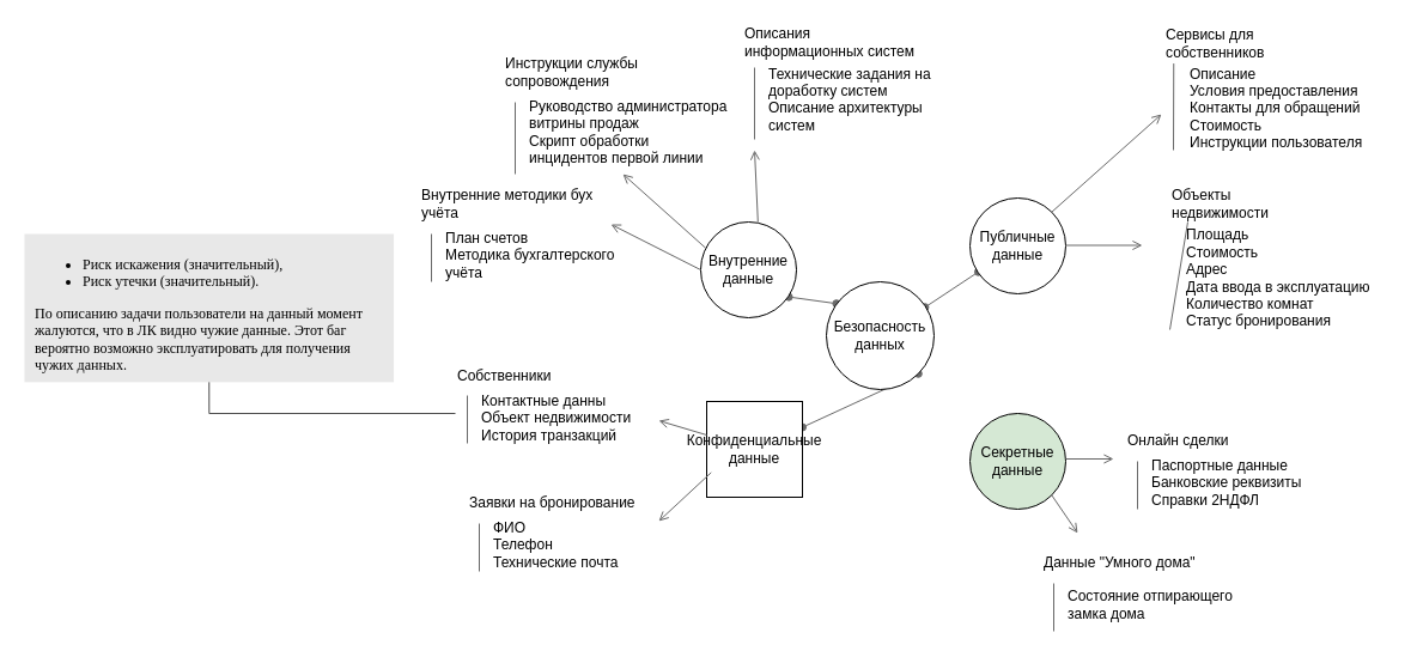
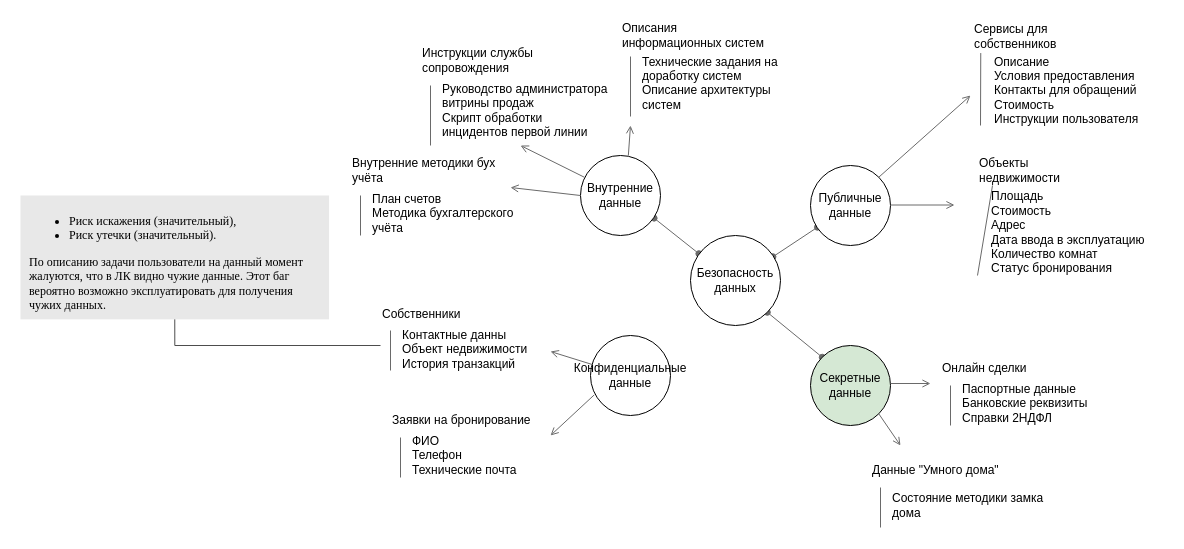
  <mxCell id="0" />
  <mxCell id="1" parent="0" />
  <mxCell id="2" value="" style="endArrow=oval;html=1;rounded=0;endFill=1;strokeColor=#6A6A6A;startArrow=oval;startFill=1;exitX=0.093;exitY=0.202;exitDx=0;exitDy=0;entryX=0.92;entryY=0.783;entryDx=0;entryDy=0;exitPerimeter=0;entryPerimeter=0;" parent="1" source="5" target="6" edge="1"><mxGeometry width="50" height="50" relative="1" as="geometry"><mxPoint x="700" y="275" as="sourcePoint" /><mxPoint x="764" y="275" as="targetPoint" /></mxGeometry></mxCell>
- <mxCell id="3" value="" style="endArrow=oval;html=1;rounded=0;endFill=1;strokeColor=#6A6A6A;startArrow=oval;startFill=1;exitX=1;exitY=1;exitDx=0;exitDy=0;" parent="1" source="5" target="9" edge="1"><mxGeometry width="50" height="50" relative="1" as="geometry"><mxPoint x="713" y="322" as="sourcePoint" /><mxPoint x="668" y="357" as="targetPoint" /></mxGeometry></mxCell>
+ <mxCell id="3" value="" style="endArrow=oval;html=1;rounded=0;endFill=1;strokeColor=#6A6A6A;startArrow=oval;startFill=1;exitX=1;exitY=1;exitDx=0;exitDy=0;entryX=0;entryY=0;entryDx=0;entryDy=0;" parent="1" source="5" target="8" edge="1"><mxGeometry width="50" height="50" relative="1" as="geometry"><mxPoint x="713" y="322" as="sourcePoint" /><mxPoint x="668" y="357" as="targetPoint" /></mxGeometry></mxCell>
  <mxCell id="4" value="" style="endArrow=oval;html=1;rounded=0;endFill=1;strokeColor=#6A6A6A;startArrow=oval;startFill=1;exitX=0.916;exitY=0.236;exitDx=0;exitDy=0;entryX=0.087;entryY=0.772;entryDx=0;entryDy=0;exitPerimeter=0;entryPerimeter=0;" parent="1" source="5" target="7" edge="1"><mxGeometry width="50" height="50" relative="1" as="geometry"><mxPoint x="777" y="322" as="sourcePoint" /><mxPoint x="830" y="365" as="targetPoint" /></mxGeometry></mxCell>
  <mxCell id="5" value="Безопасность&lt;div&gt;данных&lt;/div&gt;" style="ellipse;whiteSpace=wrap;html=1;aspect=fixed;" parent="1" vertex="1"><mxGeometry x="690" y="235" width="90" height="90" as="geometry" /></mxCell>
- <mxCell id="6" value="Внутренние&lt;div&gt;данные&lt;/div&gt;" style="ellipse;whiteSpace=wrap;html=1;aspect=fixed;" parent="1" vertex="1"><mxGeometry x="585" y="185" width="80" height="80" as="geometry" /></mxCell>
+ <mxCell id="6" value="Внутренние&lt;div&gt;данные&lt;/div&gt;" style="ellipse;whiteSpace=wrap;html=1;aspect=fixed;" parent="1" vertex="1"><mxGeometry x="580" y="155" width="80" height="80" as="geometry" /></mxCell>
  <mxCell id="7" value="Публичные&lt;div&gt;данные&lt;/div&gt;" style="ellipse;whiteSpace=wrap;html=1;aspect=fixed;" parent="1" vertex="1"><mxGeometry x="810" y="165" width="80" height="80" as="geometry" /></mxCell>
  <mxCell id="8" value="Секретные&lt;div&gt;данные&lt;/div&gt;" style="ellipse;whiteSpace=wrap;html=1;aspect=fixed;align=center;fillColor=#d5e8d4;" parent="1" vertex="1"><mxGeometry x="810" y="345" width="80" height="80" as="geometry" /></mxCell>
- <mxCell id="9" value="Конфиденциальные&lt;div&gt;данные&lt;/div&gt;" style="whiteSpace=wrap;html=1;aspect=fixed;align=center;rounded=0;" parent="1" vertex="1"><mxGeometry x="590" y="335" width="80" height="80" as="geometry" /></mxCell>
+ <mxCell id="9" value="Конфиденциальные&lt;div&gt;данные&lt;/div&gt;" style="ellipse;whiteSpace=wrap;html=1;aspect=fixed;align=center;" parent="1" vertex="1"><mxGeometry x="590" y="335" width="80" height="80" as="geometry" /></mxCell>
  <mxCell id="10" value="Объекты недвижимости" style="text;html=1;align=left;verticalAlign=middle;whiteSpace=wrap;rounded=0;" parent="1" vertex="1"><mxGeometry x="977" y="155" width="60" height="30" as="geometry" /></mxCell>
  <mxCell id="11" value="" style="endArrow=open;html=1;rounded=0;endFill=0;strokeColor=#6A6A6A;" parent="1" edge="1"><mxGeometry width="50" height="50" relative="1" as="geometry"><mxPoint x="890" y="204.5" as="sourcePoint" /><mxPoint x="954" y="204.5" as="targetPoint" /></mxGeometry></mxCell>
  <mxCell id="12" value="Площадь&lt;div&gt;Стоимость&lt;/div&gt;&lt;div&gt;Адрес&lt;/div&gt;&lt;div&gt;Дата ввода в эксплуатацию&lt;/div&gt;&lt;div&gt;Количество комнат&lt;/div&gt;&lt;div&gt;Статус бронирования&lt;/div&gt;" style="text;html=1;align=left;verticalAlign=middle;whiteSpace=wrap;rounded=0;" parent="1" vertex="1"><mxGeometry x="989" y="217" width="170" height="30" as="geometry" /></mxCell>
  <mxCell id="13" value="" style="endArrow=none;html=1;rounded=0;endFill=0;strokeColor=#6A6A6A;exitX=0.25;exitY=1;exitDx=0;exitDy=0;" parent="1" source="10" edge="1"><mxGeometry width="50" height="50" relative="1" as="geometry"><mxPoint x="980" y="194.5" as="sourcePoint" /><mxPoint x="977" y="275" as="targetPoint" /></mxGeometry></mxCell>
  <mxCell id="14" value="Сервисы для собственников" style="text;html=1;align=left;verticalAlign=middle;whiteSpace=wrap;rounded=0;" parent="1" vertex="1"><mxGeometry x="972" y="21" width="110" height="30" as="geometry" /></mxCell>
  <mxCell id="15" value="Описание&lt;div&gt;Условия предоставления&lt;/div&gt;&lt;div&gt;Контакты для обращений&lt;/div&gt;&lt;div&gt;Стоимость&lt;/div&gt;&lt;div&gt;Инструкции пользователя&lt;/div&gt;" style="text;html=1;align=left;verticalAlign=middle;whiteSpace=wrap;rounded=0;" parent="1" vertex="1"><mxGeometry x="992" y="75" width="170" height="30" as="geometry" /></mxCell>
  <mxCell id="16" value="" style="endArrow=open;html=1;rounded=0;endFill=0;strokeColor=#6A6A6A;exitX=1;exitY=0;exitDx=0;exitDy=0;" parent="1" source="7" edge="1"><mxGeometry width="50" height="50" relative="1" as="geometry"><mxPoint x="900" y="214.5" as="sourcePoint" /><mxPoint x="970" y="95" as="targetPoint" /></mxGeometry></mxCell>
  <mxCell id="17" value="" style="endArrow=none;html=1;rounded=0;endFill=0;strokeColor=#6A6A6A;exitX=0.075;exitY=1.052;exitDx=0;exitDy=0;exitPerimeter=0;" parent="1" source="14" edge="1"><mxGeometry width="50" height="50" relative="1" as="geometry"><mxPoint x="982" y="56" as="sourcePoint" /><mxPoint x="980" y="125" as="targetPoint" /></mxGeometry></mxCell>
  <mxCell id="18" value="Инструкции службы сопровождения" style="text;html=1;align=left;verticalAlign=middle;whiteSpace=wrap;rounded=0;" parent="1" vertex="1"><mxGeometry x="420" y="45" width="150" height="30" as="geometry" /></mxCell>
  <mxCell id="19" value="Руководство администратора витрины продаж&lt;div&gt;Скрипт обработки инцидентов первой линии&lt;/div&gt;" style="text;html=1;align=left;verticalAlign=middle;whiteSpace=wrap;rounded=0;" parent="1" vertex="1"><mxGeometry x="440" y="95" width="170" height="30" as="geometry" /></mxCell>
  <mxCell id="20" value="" style="endArrow=none;html=1;rounded=0;endFill=0;strokeColor=#6A6A6A;" parent="1" edge="1"><mxGeometry width="50" height="50" relative="1" as="geometry"><mxPoint x="430" y="85" as="sourcePoint" /><mxPoint x="430" y="145" as="targetPoint" /></mxGeometry></mxCell>
  <mxCell id="21" value="" style="endArrow=open;html=1;rounded=0;endFill=0;strokeColor=#6A6A6A;exitX=0.055;exitY=0.275;exitDx=0;exitDy=0;exitPerimeter=0;" parent="1" source="6" edge="1"><mxGeometry width="50" height="50" relative="1" as="geometry"><mxPoint x="580" y="175" as="sourcePoint" /><mxPoint x="520" y="145" as="targetPoint" /></mxGeometry></mxCell>
  <mxCell id="22" value="Внутренние методики бух учёта" style="text;html=1;align=left;verticalAlign=middle;whiteSpace=wrap;rounded=0;" parent="1" vertex="1"><mxGeometry x="350" y="155" width="150" height="30" as="geometry" /></mxCell>
  <mxCell id="23" value="План счетов&lt;div&gt;Методика бухгалтерского учёта&lt;/div&gt;" style="text;html=1;align=left;verticalAlign=middle;whiteSpace=wrap;rounded=0;" parent="1" vertex="1"><mxGeometry x="370" y="198" width="170" height="30" as="geometry" /></mxCell>
  <mxCell id="24" value="" style="endArrow=none;html=1;rounded=0;endFill=0;strokeColor=#6A6A6A;" parent="1" edge="1"><mxGeometry width="50" height="50" relative="1" as="geometry"><mxPoint x="360" y="195" as="sourcePoint" /><mxPoint x="360" y="235" as="targetPoint" /></mxGeometry></mxCell>
  <mxCell id="25" value="" style="endArrow=open;html=1;rounded=0;endFill=0;strokeColor=#6A6A6A;exitX=0;exitY=0.5;exitDx=0;exitDy=0;" parent="1" source="6" edge="1"><mxGeometry width="50" height="50" relative="1" as="geometry"><mxPoint x="594" y="187" as="sourcePoint" /><mxPoint x="510" y="187" as="targetPoint" /></mxGeometry></mxCell>
  <mxCell id="26" value="Описания информационных систем" style="text;html=1;align=left;verticalAlign=middle;whiteSpace=wrap;rounded=0;" parent="1" vertex="1"><mxGeometry x="620" y="20" width="150" height="30" as="geometry" /></mxCell>
  <mxCell id="27" value="Технические задания на доработку систем&lt;div&gt;Описание архитектуры систем&lt;/div&gt;&lt;div&gt;&lt;br&gt;&lt;/div&gt;" style="text;html=1;align=left;verticalAlign=middle;whiteSpace=wrap;rounded=0;" parent="1" vertex="1"><mxGeometry x="640" y="75" width="170" height="30" as="geometry" /></mxCell>
  <mxCell id="28" value="" style="endArrow=none;html=1;rounded=0;endFill=0;strokeColor=#6A6A6A;" parent="1" edge="1"><mxGeometry width="50" height="50" relative="1" as="geometry"><mxPoint x="630" y="56" as="sourcePoint" /><mxPoint x="630" y="116" as="targetPoint" /></mxGeometry></mxCell>
  <mxCell id="29" value="" style="endArrow=open;html=1;rounded=0;endFill=0;strokeColor=#6A6A6A;exitX=0.598;exitY=0.001;exitDx=0;exitDy=0;exitPerimeter=0;" parent="1" source="6" edge="1"><mxGeometry width="50" height="50" relative="1" as="geometry"><mxPoint x="888" y="187" as="sourcePoint" /><mxPoint x="630" y="125" as="targetPoint" /></mxGeometry></mxCell>
  <mxCell id="30" value="Собственники" style="text;html=1;align=left;verticalAlign=middle;whiteSpace=wrap;rounded=0;" parent="1" vertex="1"><mxGeometry x="380" y="299" width="150" height="30" as="geometry" /></mxCell>
  <mxCell id="31" value="Контактные данны&lt;div&gt;Объект недвижимости&lt;/div&gt;&lt;div&gt;История транзакций&lt;/div&gt;" style="text;html=1;align=left;verticalAlign=middle;whiteSpace=wrap;rounded=0;" parent="1" vertex="1"><mxGeometry x="400" y="334" width="170" height="30" as="geometry" /></mxCell>
  <mxCell id="32" value="" style="endArrow=none;html=1;rounded=0;endFill=0;strokeColor=#6A6A6A;" parent="1" edge="1"><mxGeometry width="50" height="50" relative="1" as="geometry"><mxPoint x="390" y="330" as="sourcePoint" /><mxPoint x="390" y="370" as="targetPoint" /></mxGeometry></mxCell>
  <mxCell id="33" value="Заявки на бронирование" style="text;html=1;align=left;verticalAlign=middle;whiteSpace=wrap;rounded=0;" parent="1" vertex="1"><mxGeometry x="390" y="405" width="150" height="30" as="geometry" /></mxCell>
  <mxCell id="34" value="&lt;div&gt;ФИО&lt;/div&gt;Телефон&lt;div&gt;Технические почта&lt;/div&gt;" style="text;html=1;align=left;verticalAlign=middle;whiteSpace=wrap;rounded=0;" parent="1" vertex="1"><mxGeometry x="410" y="440" width="170" height="30" as="geometry" /></mxCell>
  <mxCell id="35" value="" style="endArrow=none;html=1;rounded=0;endFill=0;strokeColor=#6A6A6A;" parent="1" edge="1"><mxGeometry width="50" height="50" relative="1" as="geometry"><mxPoint x="400" y="437" as="sourcePoint" /><mxPoint x="400" y="477" as="targetPoint" /></mxGeometry></mxCell>
  <mxCell id="36" value="" style="endArrow=open;html=1;rounded=0;endFill=0;strokeColor=#6A6A6A;entryX=0.882;entryY=0.567;entryDx=0;entryDy=0;entryPerimeter=0;" parent="1" source="9" target="31" edge="1"><mxGeometry width="50" height="50" relative="1" as="geometry"><mxPoint x="590" y="205" as="sourcePoint" /><mxPoint x="520" y="197" as="targetPoint" /></mxGeometry></mxCell>
  <mxCell id="37" value="Онлайн сделки" style="text;html=1;align=left;verticalAlign=middle;whiteSpace=wrap;rounded=0;" parent="1" vertex="1"><mxGeometry x="940" y="353" width="150" height="30" as="geometry" /></mxCell>
  <mxCell id="38" value="&lt;div&gt;Паспортные данные&lt;/div&gt;&lt;div&gt;Банковские реквизиты&lt;/div&gt;&lt;div&gt;Справки 2НДФЛ&lt;/div&gt;" style="text;html=1;align=left;verticalAlign=middle;whiteSpace=wrap;rounded=0;" parent="1" vertex="1"><mxGeometry x="960" y="388" width="170" height="30" as="geometry" /></mxCell>
  <mxCell id="39" value="" style="endArrow=none;html=1;rounded=0;endFill=0;strokeColor=#6A6A6A;" parent="1" edge="1"><mxGeometry width="50" height="50" relative="1" as="geometry"><mxPoint x="950" y="385" as="sourcePoint" /><mxPoint x="950" y="425" as="targetPoint" /></mxGeometry></mxCell>
  <mxCell id="40" value="" style="endArrow=open;html=1;rounded=0;endFill=0;strokeColor=#6A6A6A;exitX=0.047;exitY=0.742;exitDx=0;exitDy=0;exitPerimeter=0;" parent="1" source="9" edge="1"><mxGeometry width="50" height="50" relative="1" as="geometry"><mxPoint x="601" y="376" as="sourcePoint" /><mxPoint x="550" y="435" as="targetPoint" /></mxGeometry></mxCell>
  <mxCell id="41" value="" style="endArrow=open;html=1;rounded=0;endFill=0;strokeColor=#6A6A6A;" parent="1" edge="1"><mxGeometry width="50" height="50" relative="1" as="geometry"><mxPoint x="890" y="383" as="sourcePoint" /><mxPoint x="930" y="383" as="targetPoint" /></mxGeometry></mxCell>
  <mxCell id="42" value="" style="group" parent="1" vertex="1" connectable="0"><mxGeometry x="20" y="255" width="360" height="90" as="geometry" /></mxCell>
  <mxCell id="43" style="edgeStyle=orthogonalEdgeStyle;rounded=0;orthogonalLoop=1;jettySize=auto;html=1;exitX=0.5;exitY=1;exitDx=0;exitDy=0;endArrow=none;endFill=0;strokeColor=#4D4D4D;" parent="42" source="44" edge="1"><mxGeometry relative="1" as="geometry"><mxPoint x="360" y="90" as="targetPoint" /><Array as="points"><mxPoint x="154.286" y="90" /><mxPoint x="360" y="90" /></Array></mxGeometry></mxCell>
  <mxCell id="44" value="&lt;ul&gt;&lt;li&gt;&lt;font face=&quot;SB Sans Interface&quot;&gt;Риск искажения (значительный), &lt;/font&gt;&lt;/li&gt;&lt;li&gt;&lt;font face=&quot;SB Sans Interface&quot;&gt;Риск утечки (значительный).&amp;nbsp;&amp;nbsp;&lt;/font&gt;&lt;/li&gt;&lt;/ul&gt;&lt;div&gt;&lt;font face=&quot;SB Sans Interface&quot;&gt;По описанию задачи пользователи на данный момент жалуются, что в ЛК видно чужие данные. Этот баг вероятно возможно эксплуатировать для получения чужих данных.&lt;/font&gt;&lt;/div&gt;" style="whiteSpace=wrap;html=1;fillColor=#222222;strokeColor=none;opacity=10;labelPosition=center;verticalLabelPosition=middle;align=left;verticalAlign=top;spacingLeft=7;spacingBottom=7;spacingRight=7;" parent="42" vertex="1"><mxGeometry y="-60" width="308.57" height="123.86" as="geometry" /></mxCell>
  <mxCell id="45" value="Данные &quot;Умного дома&quot;" style="text;html=1;align=left;verticalAlign=middle;whiteSpace=wrap;rounded=0;" parent="1" vertex="1"><mxGeometry x="870" y="455" width="150" height="30" as="geometry" /></mxCell>
- <mxCell id="46" value="&lt;div&gt;Состояние отпирающего замка дома&lt;/div&gt;" style="text;html=1;align=left;verticalAlign=middle;whiteSpace=wrap;rounded=0;" parent="1" vertex="1"><mxGeometry x="890" y="490" width="170" height="30" as="geometry" /></mxCell>
+ <mxCell id="46" value="&lt;div&gt;Состояние методики замка дома&lt;/div&gt;" style="text;html=1;align=left;verticalAlign=middle;whiteSpace=wrap;rounded=0;" parent="1" vertex="1"><mxGeometry x="890" y="490" width="170" height="30" as="geometry" /></mxCell>
  <mxCell id="47" value="" style="endArrow=none;html=1;rounded=0;endFill=0;strokeColor=#6A6A6A;" parent="1" edge="1"><mxGeometry width="50" height="50" relative="1" as="geometry"><mxPoint x="880" y="487" as="sourcePoint" /><mxPoint x="880" y="527" as="targetPoint" /></mxGeometry></mxCell>
  <mxCell id="48" value="" style="endArrow=open;html=1;rounded=0;endFill=0;strokeColor=#6A6A6A;exitX=1;exitY=1;exitDx=0;exitDy=0;" parent="1" source="8" edge="1"><mxGeometry width="50" height="50" relative="1" as="geometry"><mxPoint x="900" y="393" as="sourcePoint" /><mxPoint x="900" y="445" as="targetPoint" /></mxGeometry></mxCell>
